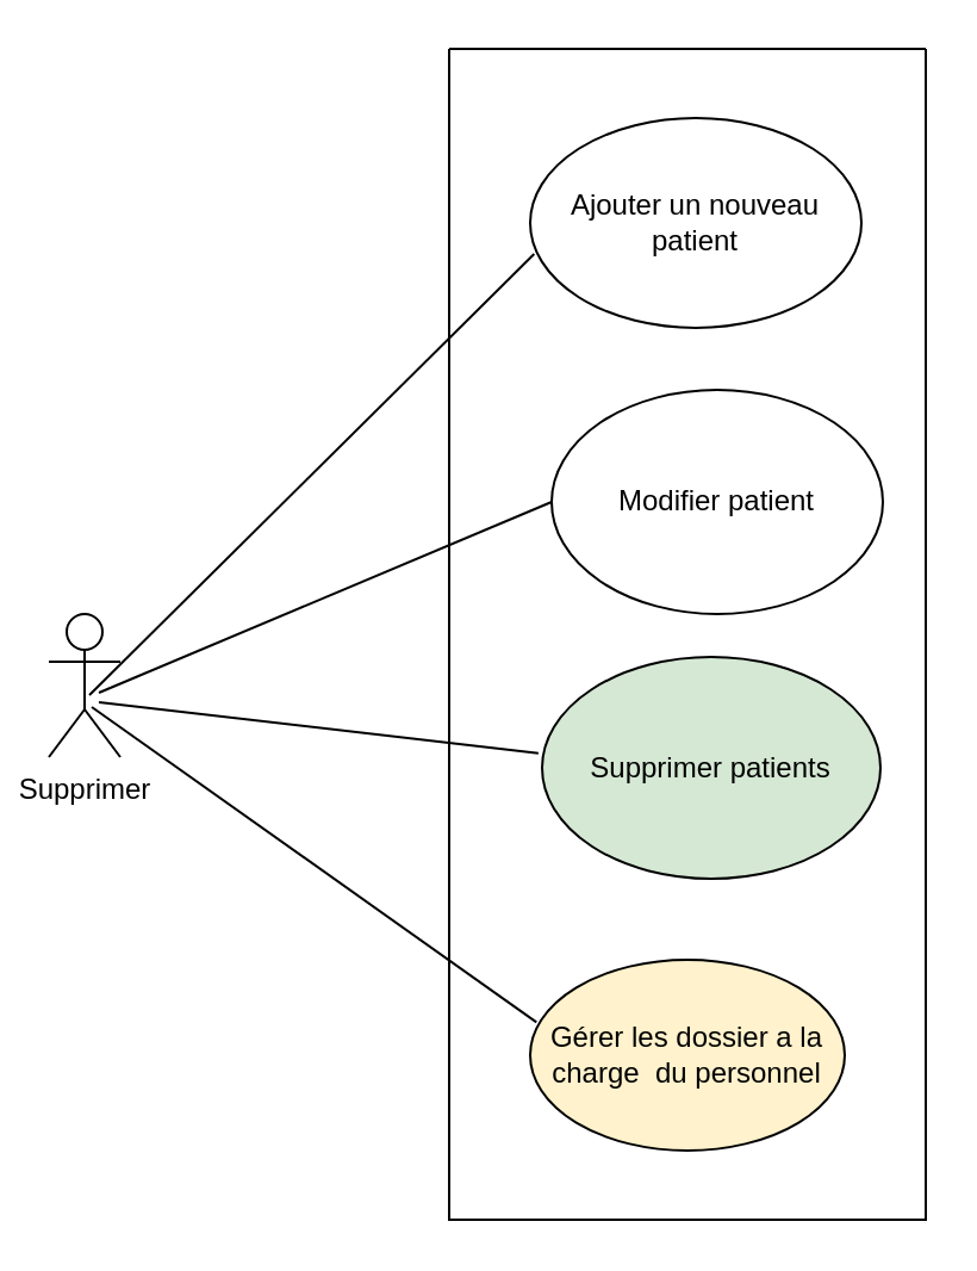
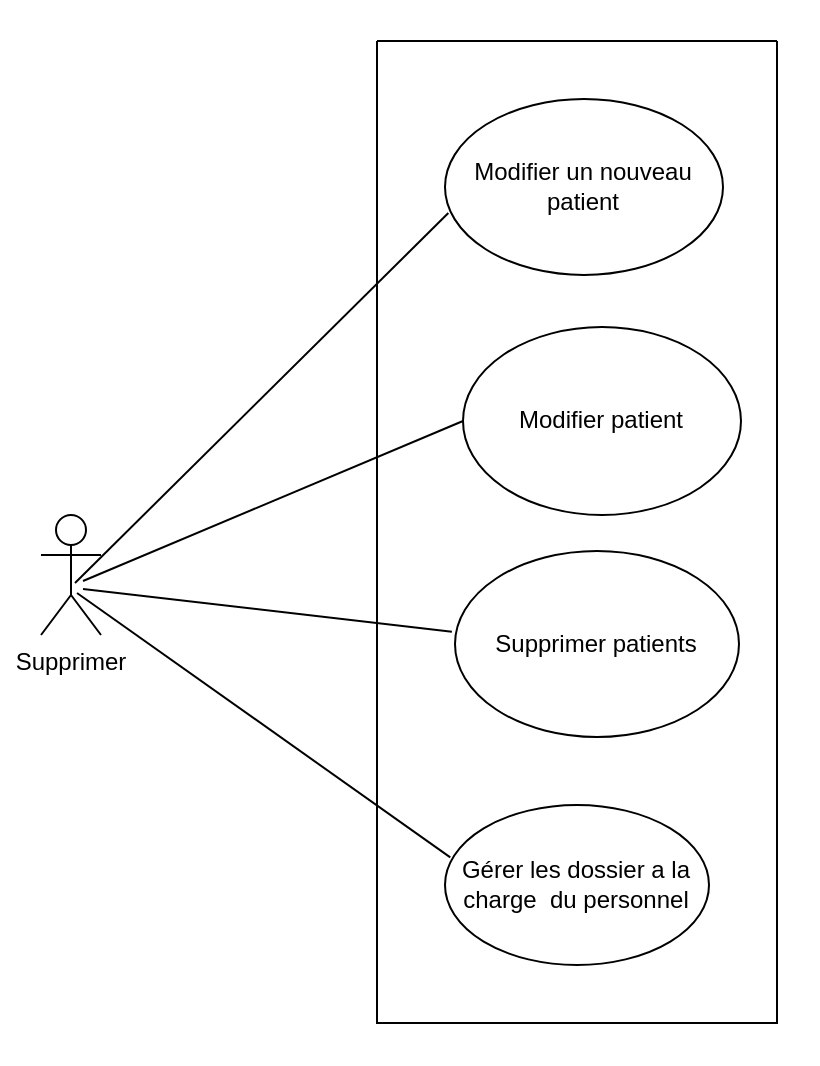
  <mxCell id="0" />
  <mxCell id="1" parent="0" />
  <mxCell id="2" value="Supprimer" style="shape=umlActor;verticalLabelPosition=bottom;verticalAlign=top;html=1;outlineConnect=0;" vertex="1" parent="1"><mxGeometry x="20" y="257" width="30" height="60" as="geometry" /></mxCell>
- <mxCell id="3" value="Ajouter un nouveau patient" style="ellipse;whiteSpace=wrap;html=1;" vertex="1" parent="1"><mxGeometry x="222" y="49" width="139" height="88" as="geometry" /></mxCell>
+ <mxCell id="3" value="Modifier un nouveau patient" style="ellipse;whiteSpace=wrap;html=1;" vertex="1" parent="1"><mxGeometry x="222" y="49" width="139" height="88" as="geometry" /></mxCell>
  <mxCell id="4" value="" style="endArrow=none;html=1;rounded=0;entryX=0.012;entryY=0.648;entryDx=0;entryDy=0;entryPerimeter=0;" edge="1" parent="1" target="3"><mxGeometry width="50" height="50" relative="1" as="geometry"><mxPoint x="37" y="291" as="sourcePoint" /><mxPoint x="279" y="187" as="targetPoint" /></mxGeometry></mxCell>
  <mxCell id="5" value="Modifier patient" style="ellipse;whiteSpace=wrap;html=1;" vertex="1" parent="1"><mxGeometry x="231" y="163" width="139" height="94" as="geometry" /></mxCell>
- <mxCell id="6" value="Supprimer patients" style="ellipse;whiteSpace=wrap;html=1;fillColor=#d5e8d4;" vertex="1" parent="1"><mxGeometry x="227" y="275" width="142" height="93" as="geometry" /></mxCell>
- <mxCell id="7" value="Gérer les dossier a la charge&amp;nbsp; du personnel" style="ellipse;whiteSpace=wrap;html=1;fillColor=#fff2cc;" vertex="1" parent="1"><mxGeometry x="222" y="402" width="132" height="80" as="geometry" /></mxCell>
+ <mxCell id="6" value="Supprimer patients" style="ellipse;whiteSpace=wrap;html=1;" vertex="1" parent="1"><mxGeometry x="227" y="275" width="142" height="93" as="geometry" /></mxCell>
+ <mxCell id="7" value="Gérer les dossier a la charge&amp;nbsp; du personnel" style="ellipse;whiteSpace=wrap;html=1;" vertex="1" parent="1"><mxGeometry x="222" y="402" width="132" height="80" as="geometry" /></mxCell>
  <mxCell id="8" value="" style="endArrow=none;html=1;rounded=0;entryX=0;entryY=0.5;entryDx=0;entryDy=0;" edge="1" parent="1" target="5"><mxGeometry width="50" height="50" relative="1" as="geometry"><mxPoint x="41" y="290" as="sourcePoint" /><mxPoint x="299" y="248" as="targetPoint" /></mxGeometry></mxCell>
  <mxCell id="9" value="" style="endArrow=none;html=1;rounded=0;entryX=-0.011;entryY=0.434;entryDx=0;entryDy=0;entryPerimeter=0;" edge="1" parent="1" target="6"><mxGeometry width="50" height="50" relative="1" as="geometry"><mxPoint x="41" y="294" as="sourcePoint" /><mxPoint x="222" y="223" as="targetPoint" /></mxGeometry></mxCell>
  <mxCell id="10" value="" style="endArrow=none;html=1;rounded=0;entryX=0.02;entryY=0.327;entryDx=0;entryDy=0;entryPerimeter=0;" edge="1" parent="1" target="7"><mxGeometry width="50" height="50" relative="1" as="geometry"><mxPoint x="38" y="296" as="sourcePoint" /><mxPoint x="222" y="317" as="targetPoint" /></mxGeometry></mxCell>
  <mxCell id="11" value="" style="swimlane;startSize=0;" vertex="1" parent="1"><mxGeometry x="188" y="20" width="200" height="491" as="geometry" /></mxCell>
